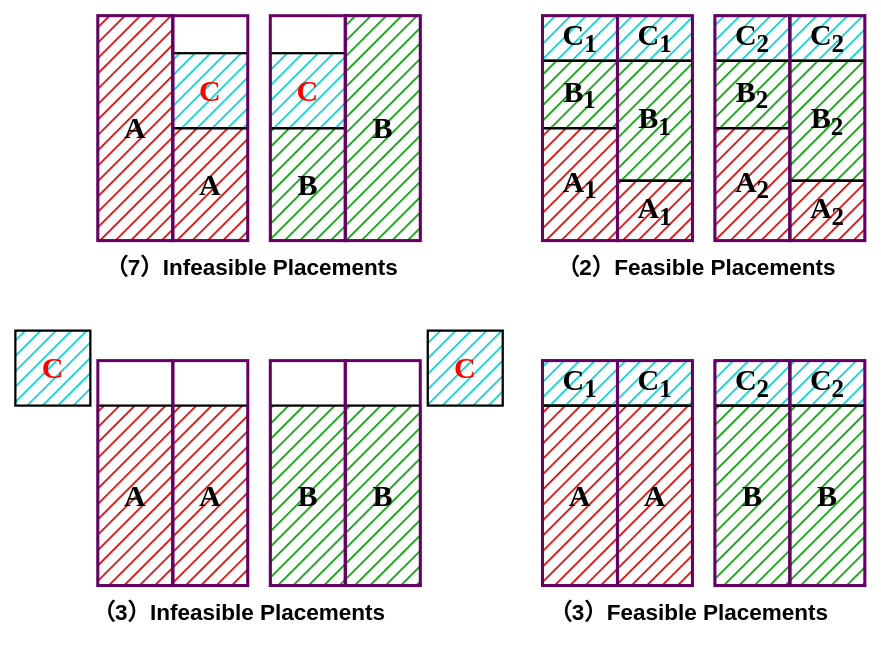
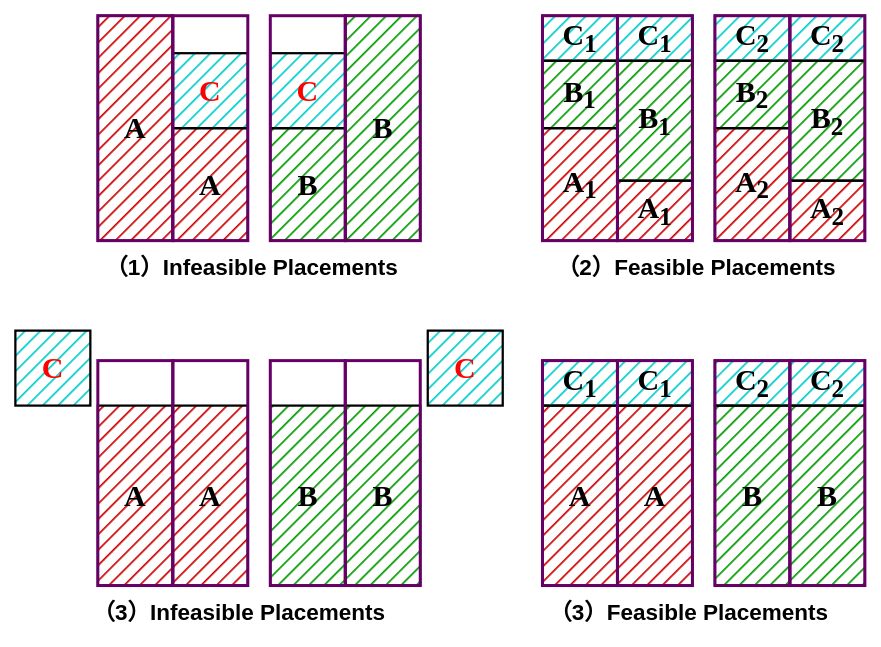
  <mxCell id="0" />
  <mxCell id="1" parent="0" />
  <mxCell id="2" value="&lt;font style=&quot;font-size: 40px;&quot;&gt;B&lt;/font&gt;" style="rounded=0;whiteSpace=wrap;html=1;strokeWidth=3;fillColor=#009900;fontColor=#000000;strokeColor=default;fillStyle=hatch;container=0;fontStyle=1;fontFamily=Arail;fontSize=40;gradientColor=none;" vertex="1" parent="1"><mxGeometry x="360" y="540" width="100" height="240" as="geometry" /></mxCell>
  <mxCell id="3" value="&lt;font style=&quot;font-size: 40px;&quot;&gt;B&lt;/font&gt;" style="rounded=0;whiteSpace=wrap;html=1;strokeWidth=3;fillColor=#009900;fontColor=#000000;strokeColor=default;fillStyle=hatch;container=0;fontStyle=1;fontFamily=Arail;fontSize=40;gradientColor=none;" vertex="1" parent="1"><mxGeometry x="460" y="540" width="100" height="240" as="geometry" /></mxCell>
  <mxCell id="4" value="&lt;font style=&quot;font-size: 40px;&quot;&gt;A&lt;/font&gt;" style="rounded=0;whiteSpace=wrap;html=1;strokeWidth=3;fillColor=#CC0000;fontColor=#000000;strokeColor=default;fillStyle=hatch;container=0;fontStyle=1;fontFamily=Arail;fontSize=40;" vertex="1" parent="1"><mxGeometry x="230" y="540" width="100" height="240" as="geometry" /></mxCell>
  <mxCell id="5" value="&lt;font style=&quot;font-size: 40px;&quot;&gt;A&lt;/font&gt;" style="rounded=0;whiteSpace=wrap;html=1;strokeWidth=3;fillColor=#CC0000;fontColor=#000000;strokeColor=default;fillStyle=hatch;container=0;fontStyle=1;fontFamily=Arail;fontSize=40;gradientColor=none;" vertex="1" parent="1"><mxGeometry y="540" width="100" height="240" as="geometry" x="130" /></mxCell>
  <mxCell id="6" value="&lt;font style=&quot;font-size: 40px;&quot;&gt;A&lt;/font&gt;" style="rounded=0;whiteSpace=wrap;html=1;strokeWidth=3;fillColor=#CC0000;fontColor=#000000;strokeColor=default;fillStyle=hatch;container=0;fontStyle=1;fontFamily=Arail;fontSize=40;" vertex="1" parent="1"><mxGeometry x="823" y="540" width="100" height="240" as="geometry" /></mxCell>
  <mxCell id="7" value="&lt;font style=&quot;font-size: 40px;&quot;&gt;A&lt;/font&gt;" style="rounded=0;whiteSpace=wrap;html=1;strokeWidth=3;fillColor=#CC0000;fontColor=#000000;strokeColor=default;fillStyle=hatch;container=0;fontStyle=1;fontFamily=Arail;fontSize=40;gradientColor=none;" vertex="1" parent="1"><mxGeometry x="723" y="540" width="100" height="240" as="geometry" /></mxCell>
  <mxCell id="8" value="&lt;font style=&quot;font-size: 40px;&quot;&gt;C&lt;sub&gt;1&lt;/sub&gt;&lt;/font&gt;" style="rounded=0;whiteSpace=wrap;html=1;strokeWidth=3;fillColor=#00CCCC;fontColor=#000000;strokeColor=default;fillStyle=hatch;container=0;fontStyle=1;fontFamily=Arail;fontSize=40;gradientColor=none;" vertex="1" parent="1"><mxGeometry x="723" y="480" width="100" height="60" as="geometry" /></mxCell>
  <mxCell id="9" value="C&lt;sub&gt;1&lt;/sub&gt;" style="rounded=0;whiteSpace=wrap;html=1;strokeWidth=3;fillColor=#00CCCC;fontColor=#000000;strokeColor=default;fillStyle=hatch;container=0;fontStyle=1;fontFamily=Arail;fontSize=40;gradientColor=none;" vertex="1" parent="1"><mxGeometry x="823" y="480" width="100" height="60" as="geometry" /></mxCell>
  <mxCell id="10" value="&lt;font style=&quot;font-size: 40px;&quot;&gt;B&lt;/font&gt;" style="rounded=0;whiteSpace=wrap;html=1;strokeWidth=3;fillColor=#009900;fontColor=#000000;strokeColor=default;fillStyle=hatch;container=0;fontStyle=1;fontFamily=Arail;fontSize=40;gradientColor=none;" vertex="1" parent="1"><mxGeometry x="953" y="540" width="100" height="240" as="geometry" /></mxCell>
  <mxCell id="11" value="&lt;font style=&quot;font-size: 40px;&quot;&gt;B&lt;/font&gt;" style="rounded=0;whiteSpace=wrap;html=1;strokeWidth=3;fillColor=#009900;fontColor=#000000;strokeColor=default;fillStyle=hatch;container=0;fontStyle=1;fontFamily=Arail;fontSize=40;gradientColor=none;" vertex="1" parent="1"><mxGeometry x="1053" y="540" width="100" height="240" as="geometry" /></mxCell>
  <mxCell id="12" value="&lt;font style=&quot;font-size: 40px;&quot;&gt;C&lt;sub&gt;2&lt;/sub&gt;&lt;/font&gt;" style="rounded=0;whiteSpace=wrap;html=1;strokeWidth=3;fillColor=#00CCCC;fontColor=#000000;strokeColor=default;fillStyle=hatch;container=0;fontStyle=1;fontFamily=Arail;fontSize=40;gradientColor=none;" vertex="1" parent="1"><mxGeometry x="1053" y="480" width="100" height="60" as="geometry" /></mxCell>
  <mxCell id="13" value="&lt;font style=&quot;font-size: 40px;&quot;&gt;C&lt;sub&gt;2&lt;/sub&gt;&lt;/font&gt;" style="rounded=0;whiteSpace=wrap;html=1;strokeWidth=3;fillColor=#00CCCC;fontColor=#000000;strokeColor=default;fillStyle=hatch;container=0;fontStyle=1;fontFamily=Arail;fontSize=40;gradientColor=none;" vertex="1" parent="1"><mxGeometry x="953" y="480" width="100" height="60" as="geometry" /></mxCell>
  <mxCell id="14" value="" style="rounded=0;whiteSpace=wrap;html=1;strokeWidth=4;fillColor=none;strokeColor=#660066;" vertex="1" parent="1"><mxGeometry x="1053" y="480" width="100" height="300" as="geometry" /></mxCell>
  <mxCell id="15" value="" style="rounded=0;whiteSpace=wrap;html=1;strokeWidth=4;fillColor=none;strokeColor=#660066;" vertex="1" parent="1"><mxGeometry x="953" y="480" width="100" height="300" as="geometry" /></mxCell>
  <mxCell id="16" value="" style="rounded=0;whiteSpace=wrap;html=1;strokeWidth=4;fillColor=none;strokeColor=#660066;" vertex="1" parent="1"><mxGeometry x="823" y="480" width="100" height="300" as="geometry" /></mxCell>
  <mxCell id="17" value="" style="rounded=0;whiteSpace=wrap;html=1;strokeWidth=4;fillColor=none;strokeColor=#660066;" vertex="1" parent="1"><mxGeometry x="723" y="480" width="100" height="300" as="geometry" /></mxCell>
  <mxCell id="18" value="" style="rounded=0;whiteSpace=wrap;html=1;strokeWidth=4;fillColor=none;strokeColor=#660066;" vertex="1" parent="1"><mxGeometry x="460" y="480" width="100" height="300" as="geometry" /></mxCell>
  <mxCell id="19" value="" style="rounded=0;whiteSpace=wrap;html=1;strokeWidth=4;fillColor=none;strokeColor=#660066;" vertex="1" parent="1"><mxGeometry x="360" y="480" width="100" height="300" as="geometry" /></mxCell>
  <mxCell id="20" value="" style="rounded=0;whiteSpace=wrap;html=1;strokeWidth=4;fillColor=none;strokeColor=#660066;" vertex="1" parent="1"><mxGeometry x="230" y="480" width="100" height="300" as="geometry" /></mxCell>
  <mxCell id="21" value="" style="rounded=0;whiteSpace=wrap;html=1;strokeWidth=4;fillColor=none;strokeColor=#660066;" vertex="1" parent="1"><mxGeometry y="480" width="100" height="300" as="geometry" x="130" /></mxCell>
  <mxCell id="22" value="&lt;font style=&quot;font-size: 40px;&quot;&gt;B&lt;/font&gt;" style="rounded=0;whiteSpace=wrap;html=1;strokeWidth=3;fillColor=#009900;fontColor=#000000;strokeColor=default;fillStyle=hatch;container=0;fontStyle=1;fontFamily=Arail;fontSize=40;gradientColor=none;" vertex="1" parent="1"><mxGeometry x="360" y="170" width="100" height="150" as="geometry" /></mxCell>
  <mxCell id="23" value="&lt;font color=&quot;#ff0000&quot; style=&quot;font-size: 40px;&quot;&gt;C&lt;/font&gt;" style="rounded=0;whiteSpace=wrap;html=1;strokeWidth=3;fillColor=#00CCCC;fontColor=#000000;strokeColor=default;fillStyle=hatch;container=0;fontStyle=1;fontFamily=Arail;fontSize=40;gradientColor=none;" vertex="1" parent="1"><mxGeometry x="360" y="70" width="100" height="100" as="geometry" /></mxCell>
  <mxCell id="24" value="&lt;font style=&quot;font-size: 40px;&quot;&gt;B&lt;/font&gt;" style="rounded=0;whiteSpace=wrap;html=1;strokeWidth=3;fillColor=#009900;fontColor=#000000;strokeColor=default;fillStyle=hatch;container=0;fontStyle=1;fontFamily=Arail;fontSize=40;gradientColor=none;" vertex="1" parent="1"><mxGeometry x="460" width="100" height="300" as="geometry" y="20" /></mxCell>
  <mxCell id="25" value="&lt;font style=&quot;font-size: 40px;&quot;&gt;A&lt;sub&gt;1&lt;/sub&gt;&lt;/font&gt;" style="rounded=0;whiteSpace=wrap;html=1;strokeWidth=3;fillColor=#CC0000;fontColor=#000000;strokeColor=default;fillStyle=hatch;container=0;fontStyle=1;fontFamily=Arail;fontSize=40;" vertex="1" parent="1"><mxGeometry x="823" y="240" width="100" height="80" as="geometry" /></mxCell>
  <mxCell id="26" value="&lt;font style=&quot;font-size: 40px;&quot;&gt;A&lt;sub&gt;1&lt;/sub&gt;&lt;/font&gt;" style="rounded=0;whiteSpace=wrap;html=1;strokeWidth=3;fillColor=#CC0000;fontColor=#000000;strokeColor=default;fillStyle=hatch;container=0;fontStyle=1;fontFamily=Arail;fontSize=40;gradientColor=none;" vertex="1" parent="1"><mxGeometry x="723" y="170" width="100" height="150" as="geometry" /></mxCell>
  <mxCell id="27" value="&lt;font style=&quot;font-size: 40px;&quot;&gt;B&lt;sub&gt;1&lt;/sub&gt;&lt;/font&gt;" style="rounded=0;whiteSpace=wrap;html=1;strokeWidth=3;fillColor=#009900;fontColor=#000000;strokeColor=default;fillStyle=hatch;container=0;fontStyle=1;fontFamily=Arail;fontSize=40;gradientColor=none;" vertex="1" parent="1"><mxGeometry x="723" y="80" width="100" height="90" as="geometry" /></mxCell>
  <mxCell id="28" value="B&lt;sub&gt;1&lt;/sub&gt;" style="rounded=0;whiteSpace=wrap;html=1;strokeWidth=3;fillColor=#009900;fontColor=#000000;strokeColor=default;fillStyle=hatch;container=0;fontStyle=1;fontFamily=Arail;fontSize=40;gradientColor=none;" vertex="1" parent="1"><mxGeometry x="823" y="80" width="100" height="160" as="geometry" /></mxCell>
  <mxCell id="29" value="&lt;font style=&quot;font-size: 40px;&quot;&gt;C&lt;sub&gt;1&lt;/sub&gt;&lt;/font&gt;" style="rounded=0;whiteSpace=wrap;html=1;strokeWidth=3;fillColor=#00CCCC;fontColor=#000000;strokeColor=default;fillStyle=hatch;container=0;fontStyle=1;fontFamily=Arail;fontSize=40;gradientColor=none;" vertex="1" parent="1"><mxGeometry x="723" width="100" height="60" as="geometry" y="20" /></mxCell>
  <mxCell id="30" value="C&lt;sub&gt;1&lt;/sub&gt;" style="rounded=0;whiteSpace=wrap;html=1;strokeWidth=3;fillColor=#00CCCC;fontColor=#000000;strokeColor=default;fillStyle=hatch;container=0;fontStyle=1;fontFamily=Arail;fontSize=40;gradientColor=none;" vertex="1" parent="1"><mxGeometry x="823" width="100" height="60" as="geometry" y="20" /></mxCell>
  <mxCell id="31" value="&lt;font style=&quot;font-size: 40px;&quot;&gt;B&lt;sub&gt;2&lt;/sub&gt;&lt;/font&gt;" style="rounded=0;whiteSpace=wrap;html=1;strokeWidth=3;fillColor=#009900;fontColor=#000000;strokeColor=default;fillStyle=hatch;container=0;fontStyle=1;fontFamily=Arail;fontSize=40;gradientColor=none;" vertex="1" parent="1"><mxGeometry x="953" y="80" width="100" height="90" as="geometry" /></mxCell>
  <mxCell id="32" value="&lt;font style=&quot;font-size: 40px;&quot;&gt;B&lt;sub&gt;2&lt;/sub&gt;&lt;/font&gt;" style="rounded=0;whiteSpace=wrap;html=1;strokeWidth=3;fillColor=#009900;fontColor=#000000;strokeColor=default;fillStyle=hatch;container=0;fontStyle=1;fontFamily=Arail;fontSize=40;gradientColor=none;" vertex="1" parent="1"><mxGeometry x="1053" y="80" width="100" height="160" as="geometry" /></mxCell>
  <mxCell id="33" value="&lt;font style=&quot;font-size: 40px;&quot;&gt;A&lt;sub&gt;2&lt;/sub&gt;&lt;/font&gt;" style="rounded=0;whiteSpace=wrap;html=1;strokeWidth=3;fillColor=#CC0000;fontColor=#000000;strokeColor=default;fillStyle=hatch;container=0;fontStyle=1;fontFamily=Arail;fontSize=40;gradientColor=none;" vertex="1" parent="1"><mxGeometry x="953" y="170" width="100" height="150" as="geometry" /></mxCell>
  <mxCell id="34" value="&lt;font style=&quot;font-size: 40px;&quot;&gt;A&lt;sub&gt;2&lt;/sub&gt;&lt;/font&gt;" style="rounded=0;whiteSpace=wrap;html=1;strokeWidth=3;fillColor=#CC0000;fontColor=#000000;strokeColor=default;fillStyle=hatch;container=0;fontStyle=1;fontFamily=Arail;fontSize=40;" vertex="1" parent="1"><mxGeometry x="1053" y="240" width="100" height="80" as="geometry" /></mxCell>
  <mxCell id="35" value="&lt;font style=&quot;font-size: 40px;&quot;&gt;C&lt;sub&gt;2&lt;/sub&gt;&lt;/font&gt;" style="rounded=0;whiteSpace=wrap;html=1;strokeWidth=3;fillColor=#00CCCC;fontColor=#000000;strokeColor=default;fillStyle=hatch;container=0;fontStyle=1;fontFamily=Arail;fontSize=40;gradientColor=none;" vertex="1" parent="1"><mxGeometry x="1053" width="100" height="60" as="geometry" y="20" /></mxCell>
  <mxCell id="36" value="&lt;font style=&quot;font-size: 40px;&quot;&gt;C&lt;sub&gt;2&lt;/sub&gt;&lt;/font&gt;" style="rounded=0;whiteSpace=wrap;html=1;strokeWidth=3;fillColor=#00CCCC;fontColor=#000000;strokeColor=default;fillStyle=hatch;container=0;fontStyle=1;fontFamily=Arail;fontSize=40;gradientColor=none;" vertex="1" parent="1"><mxGeometry x="953" width="100" height="60" as="geometry" y="20" /></mxCell>
  <mxCell id="37" value="" style="rounded=0;whiteSpace=wrap;html=1;strokeWidth=4;fillColor=none;strokeColor=#660066;" vertex="1" parent="1"><mxGeometry x="1053" width="100" height="300" as="geometry" y="20" /></mxCell>
  <mxCell id="38" value="" style="rounded=0;whiteSpace=wrap;html=1;strokeWidth=4;fillColor=none;strokeColor=#660066;" vertex="1" parent="1"><mxGeometry x="953" width="100" height="300" as="geometry" y="20" /></mxCell>
  <mxCell id="39" value="" style="rounded=0;whiteSpace=wrap;html=1;strokeWidth=4;fillColor=none;strokeColor=#660066;" vertex="1" parent="1"><mxGeometry x="823" width="100" height="300" as="geometry" y="20" /></mxCell>
  <mxCell id="40" value="" style="rounded=0;whiteSpace=wrap;html=1;strokeWidth=4;fillColor=none;strokeColor=#660066;" vertex="1" parent="1"><mxGeometry x="723" width="100" height="300" as="geometry" y="20" /></mxCell>
  <mxCell id="41" value="" style="rounded=0;whiteSpace=wrap;html=1;strokeWidth=4;fillColor=none;strokeColor=#660066;" vertex="1" parent="1"><mxGeometry x="460" width="100" height="300" as="geometry" y="20" /></mxCell>
  <mxCell id="42" value="" style="rounded=0;whiteSpace=wrap;html=1;strokeWidth=4;fillColor=none;strokeColor=#660066;" vertex="1" parent="1"><mxGeometry x="360" width="100" height="300" as="geometry" y="20" /></mxCell>
  <mxCell id="43" value="&lt;font style=&quot;font-size: 40px;&quot;&gt;A&lt;/font&gt;" style="rounded=0;whiteSpace=wrap;html=1;strokeWidth=3;fillColor=#CC0000;fontColor=#000000;strokeColor=default;fillStyle=hatch;container=0;fontStyle=1;fontFamily=Arail;fontSize=40;" vertex="1" parent="1"><mxGeometry x="230" y="170" width="100" height="150" as="geometry" /></mxCell>
  <mxCell id="44" value="&lt;font color=&quot;#ff0000&quot; style=&quot;font-size: 40px;&quot;&gt;C&lt;/font&gt;" style="rounded=0;whiteSpace=wrap;html=1;strokeWidth=3;fillColor=#00CCCC;fontColor=#000000;strokeColor=default;fillStyle=hatch;container=0;fontStyle=1;fontFamily=Arail;fontSize=40;gradientColor=none;" vertex="1" parent="1"><mxGeometry x="230" y="70" width="100" height="100" as="geometry" /></mxCell>
  <mxCell id="45" value="" style="rounded=0;whiteSpace=wrap;html=1;strokeWidth=4;fillColor=none;strokeColor=#660066;" vertex="1" parent="1"><mxGeometry x="230" y="20" width="100" height="300" as="geometry" /></mxCell>
  <mxCell id="46" value="&lt;font style=&quot;font-size: 40px;&quot;&gt;A&lt;/font&gt;" style="rounded=0;whiteSpace=wrap;html=1;strokeWidth=3;fillColor=#CC0000;fontColor=#000000;strokeColor=default;fillStyle=hatch;container=0;fontStyle=1;fontFamily=Arail;fontSize=40;gradientColor=none;" vertex="1" parent="1"><mxGeometry width="100" height="300" as="geometry" x="130" y="20" /></mxCell>
  <mxCell id="47" value="" style="rounded=0;whiteSpace=wrap;html=1;strokeWidth=4;fillColor=none;strokeColor=#660066;" vertex="1" parent="1"><mxGeometry width="100" height="300" as="geometry" x="130" y="20" /></mxCell>
- <mxCell id="48" value="&lt;font&gt;（7）Infeasible Placements&lt;/font&gt;" style="text;html=1;align=center;verticalAlign=middle;resizable=0;points=[];autosize=1;strokeColor=none;fillColor=none;fontColor=#000000;fontSize=30;fontStyle=1" vertex="1" parent="1"><mxGeometry y="330" width="410" height="50" as="geometry" x="130" /></mxCell>
+ <mxCell id="48" value="&lt;font&gt;（1）Infeasible Placements&lt;/font&gt;" style="text;html=1;align=center;verticalAlign=middle;resizable=0;points=[];autosize=1;strokeColor=none;fillColor=none;fontColor=#000000;fontSize=30;fontStyle=1" vertex="1" parent="1"><mxGeometry y="330" width="410" height="50" as="geometry" x="130" /></mxCell>
  <mxCell id="49" value="&lt;font color=&quot;#000000&quot;&gt;（2）Feasible Placements&lt;/font&gt;" style="text;html=1;align=center;verticalAlign=middle;resizable=0;points=[];autosize=1;strokeColor=none;fillColor=none;fontColor=#FF0000;fontSize=30;fontStyle=1" vertex="1" parent="1"><mxGeometry x="728" y="330" width="400" height="50" as="geometry" /></mxCell>
  <mxCell id="50" value="&lt;font color=&quot;#ff0000&quot; style=&quot;font-size: 40px;&quot;&gt;C&lt;/font&gt;" style="rounded=0;whiteSpace=wrap;html=1;strokeWidth=3;fillColor=#00CCCC;fontColor=#000000;strokeColor=default;fillStyle=hatch;container=0;fontStyle=1;fontFamily=Arail;fontSize=40;gradientColor=none;" vertex="1" parent="1"><mxGeometry x="20" y="440" width="100" height="100" as="geometry" /></mxCell>
  <mxCell id="51" value="&lt;font color=&quot;#ff0000&quot; style=&quot;font-size: 40px;&quot;&gt;C&lt;/font&gt;" style="rounded=0;whiteSpace=wrap;html=1;strokeWidth=3;fillColor=#00CCCC;fontColor=#000000;strokeColor=default;fillStyle=hatch;container=0;fontStyle=1;fontFamily=Arail;fontSize=40;gradientColor=none;" vertex="1" parent="1"><mxGeometry x="570" y="440" width="100" height="100" as="geometry" /></mxCell>
  <mxCell id="52" value="&lt;font&gt;（3）Infeasible Placements&lt;/font&gt;" style="text;html=1;align=center;verticalAlign=middle;resizable=0;points=[];autosize=1;strokeColor=none;fillColor=none;fontColor=#000000;fontSize=30;fontStyle=1" vertex="1" parent="1"><mxGeometry x="113" y="790" width="410" height="50" as="geometry" /></mxCell>
  <mxCell id="53" value="&lt;font color=&quot;#000000&quot;&gt;（3）Feasible Placements&lt;/font&gt;" style="text;html=1;align=center;verticalAlign=middle;resizable=0;points=[];autosize=1;strokeColor=none;fillColor=none;fontColor=#FF0000;fontSize=30;fontStyle=1" vertex="1" parent="1"><mxGeometry x="718" y="790" width="400" height="50" as="geometry" /></mxCell>
